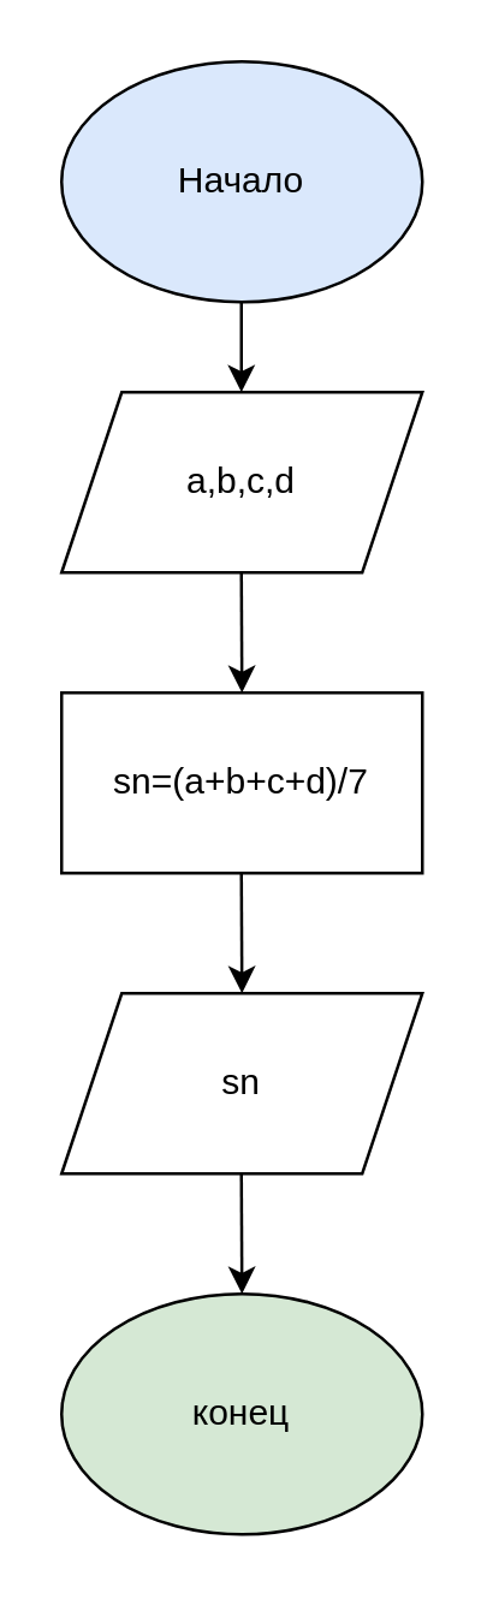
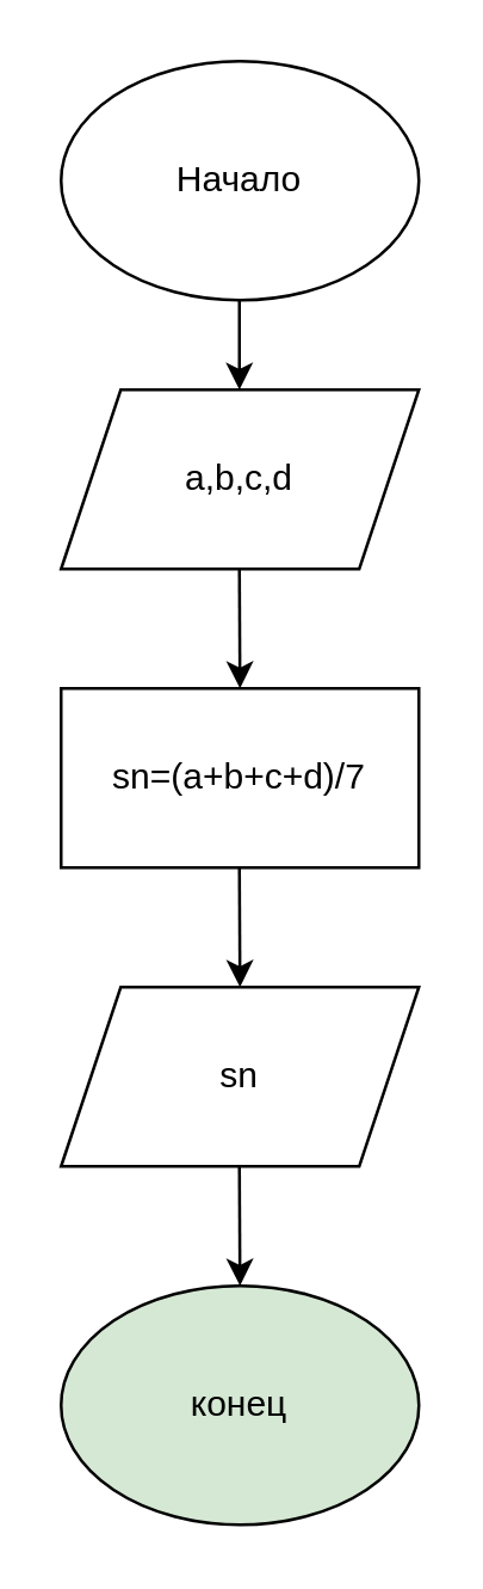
  <mxCell id="0" />
  <mxCell id="1" parent="0" />
- <mxCell id="2" value="Начало" style="ellipse;whiteSpace=wrap;html=1;fillColor=#dae8fc;" vertex="1" parent="1"><mxGeometry x="20" y="20" width="120" height="80" as="geometry" /></mxCell>
+ <mxCell id="2" value="Начало" style="ellipse;whiteSpace=wrap;html=1;" vertex="1" parent="1"><mxGeometry x="20" y="20" width="120" height="80" as="geometry" /></mxCell>
  <mxCell id="3" value="a,b,c,d" style="shape=parallelogram;perimeter=parallelogramPerimeter;whiteSpace=wrap;html=1;fixedSize=1;" vertex="1" parent="1"><mxGeometry x="20" y="130" width="120" height="60" as="geometry" /></mxCell>
  <mxCell id="4" value="sn=(a+b+c+d)/7" style="rounded=0;whiteSpace=wrap;html=1;" vertex="1" parent="1"><mxGeometry x="20" y="230" width="120" height="60" as="geometry" /></mxCell>
  <mxCell id="5" value="sn" style="shape=parallelogram;perimeter=parallelogramPerimeter;whiteSpace=wrap;html=1;fixedSize=1;" vertex="1" parent="1"><mxGeometry x="20" y="330" width="120" height="60" as="geometry" /></mxCell>
  <mxCell id="6" value="конец" style="ellipse;whiteSpace=wrap;html=1;fillColor=#d5e8d4;" vertex="1" parent="1"><mxGeometry x="20" y="430" width="120" height="80" as="geometry" /></mxCell>
  <mxCell id="7" value="" style="endArrow=classic;html=1;rounded=0;entryX=0.5;entryY=0;entryDx=0;entryDy=0;" edge="1" parent="1" target="4"><mxGeometry width="50" height="50" relative="1" as="geometry"><mxPoint x="79.8" y="190" as="sourcePoint" /><mxPoint x="79.8" y="220" as="targetPoint" /></mxGeometry></mxCell>
  <mxCell id="8" value="" style="endArrow=classic;html=1;rounded=0;" edge="1" parent="1"><mxGeometry width="50" height="50" relative="1" as="geometry"><mxPoint x="79.8" y="100" as="sourcePoint" /><mxPoint x="79.8" y="130" as="targetPoint" /></mxGeometry></mxCell>
  <mxCell id="9" value="" style="endArrow=classic;html=1;rounded=0;entryX=0.5;entryY=0;entryDx=0;entryDy=0;" edge="1" parent="1" target="5"><mxGeometry x="1" y="-86" width="50" height="50" relative="1" as="geometry"><mxPoint x="79.8" y="290" as="sourcePoint" /><mxPoint x="79.8" y="320" as="targetPoint" /><mxPoint x="36" y="70" as="offset" /></mxGeometry></mxCell>
  <mxCell id="10" value="" style="endArrow=classic;html=1;rounded=0;entryX=0.5;entryY=0;entryDx=0;entryDy=0;" edge="1" parent="1"><mxGeometry x="1" y="-86" width="50" height="50" relative="1" as="geometry"><mxPoint x="79.8" y="390" as="sourcePoint" /><mxPoint x="80" y="430" as="targetPoint" /><mxPoint x="36" y="70" as="offset" /></mxGeometry></mxCell>
